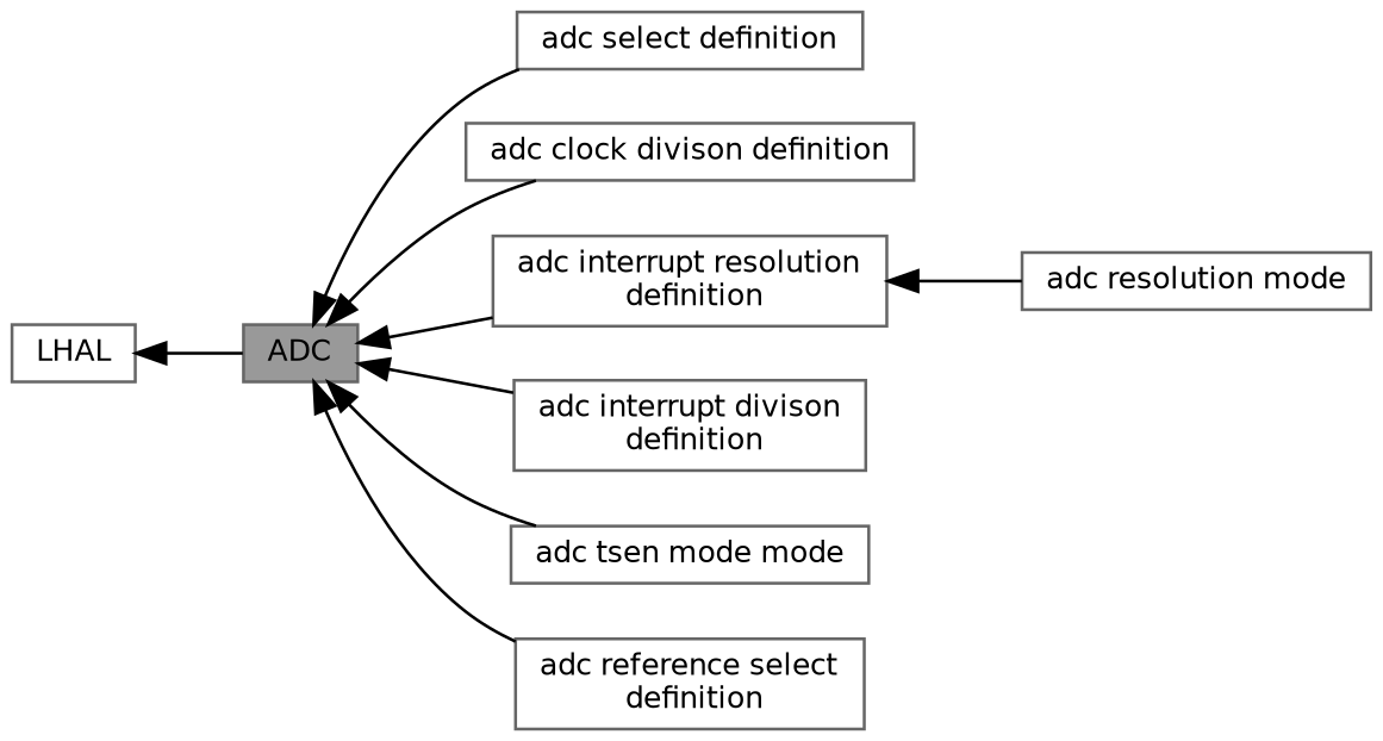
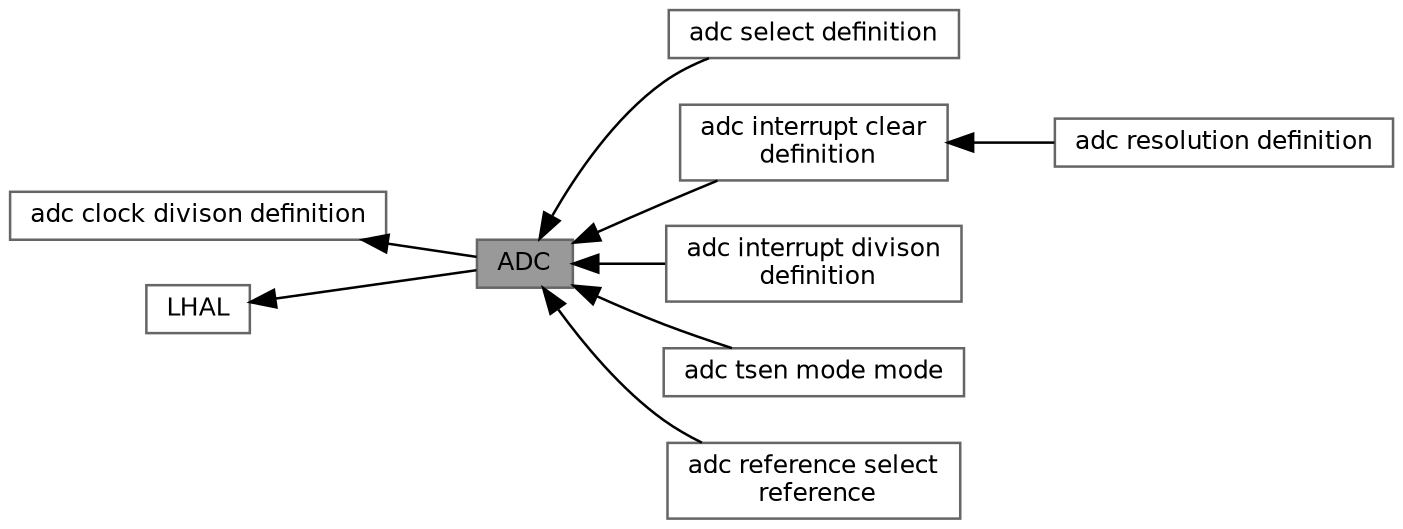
  digraph {
    rankdir=LR
    node [color=grey40 fillcolor=white fontname=Helvetica fontsize=10 shape=box style=filled]
    edge [dir=back fontname=Helvetica fontsize=10 labelfontname=Helvetica labelfontsize=10 shape=plaintext style=solid]
    n1 [color=gray40 fillcolor=grey60 fontcolor=black height=0.2 label=ADC width=0.4]
    n2 [height=0.2 label="adc select definition" width=0.4]
    n3 [height=0.2 label="adc clock divison definition" width=0.4]
-   n4 [height=0.2 label="adc interrupt resolution\l definition" width=0.4]
+   n4 [height=0.2 label="adc interrupt clear\l definition" width=0.4]
    n5 [height=0.2 label="adc interrupt divison\l definition" width=0.4]
    n6 [height=0.2 label="adc tsen mode mode" width=0.4]
-   n7 [height=0.2 label="adc reference select\l definition" width=0.4]
-   n8 [height=0.2 label="adc resolution mode" width=0.4]
+   n7 [height=0.2 label="adc reference select\l reference" width=0.4]
+   n8 [height=0.2 label="adc resolution definition" width=0.4]
    n9 [height=0.2 label=LHAL width=0.4]
    n1 -> n2
-   n1 -> n3
+   n3 -> n1
    n1 -> n4
    n1 -> n5
    n1 -> n6
    n1 -> n7
    n4 -> n8
    n9 -> n1
  }
